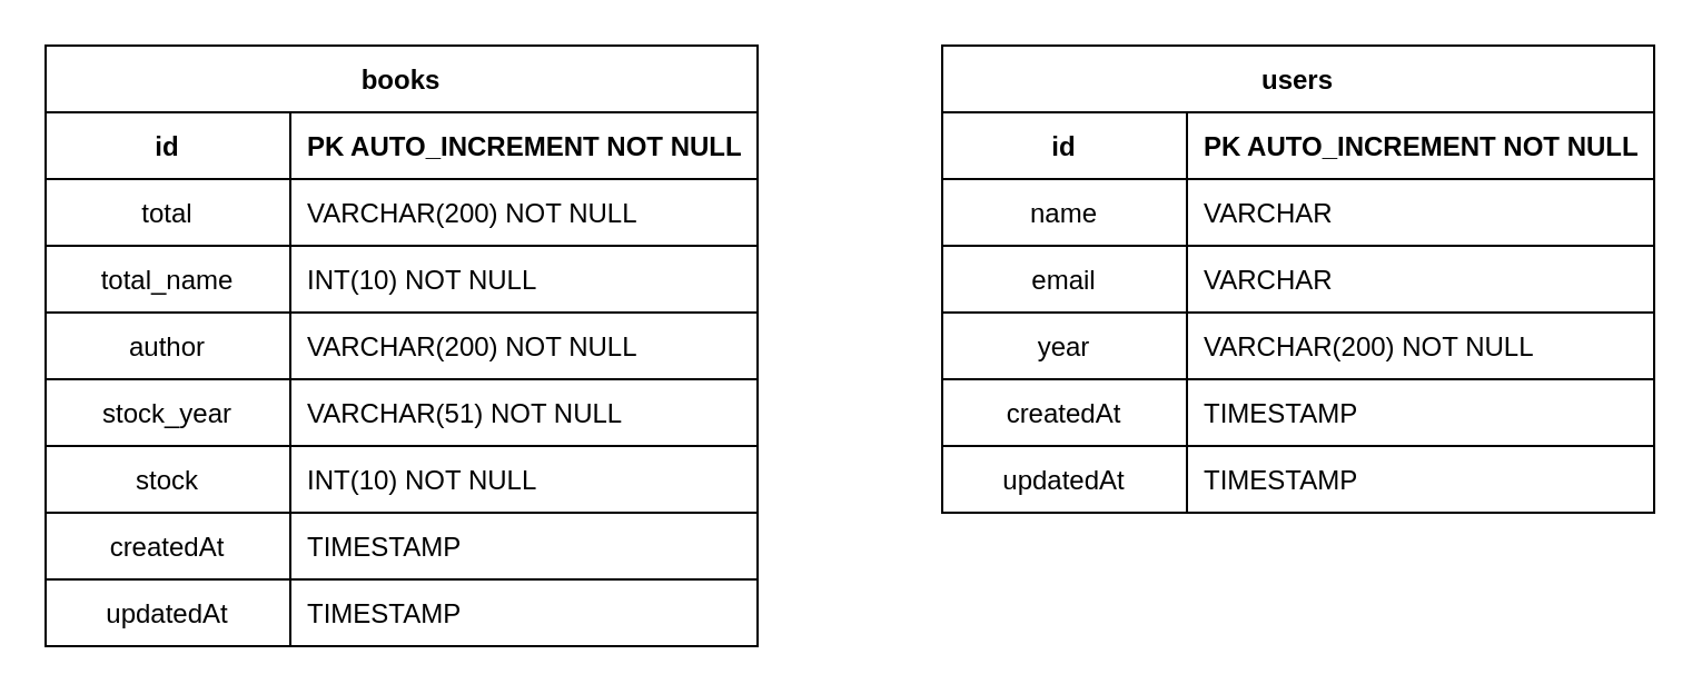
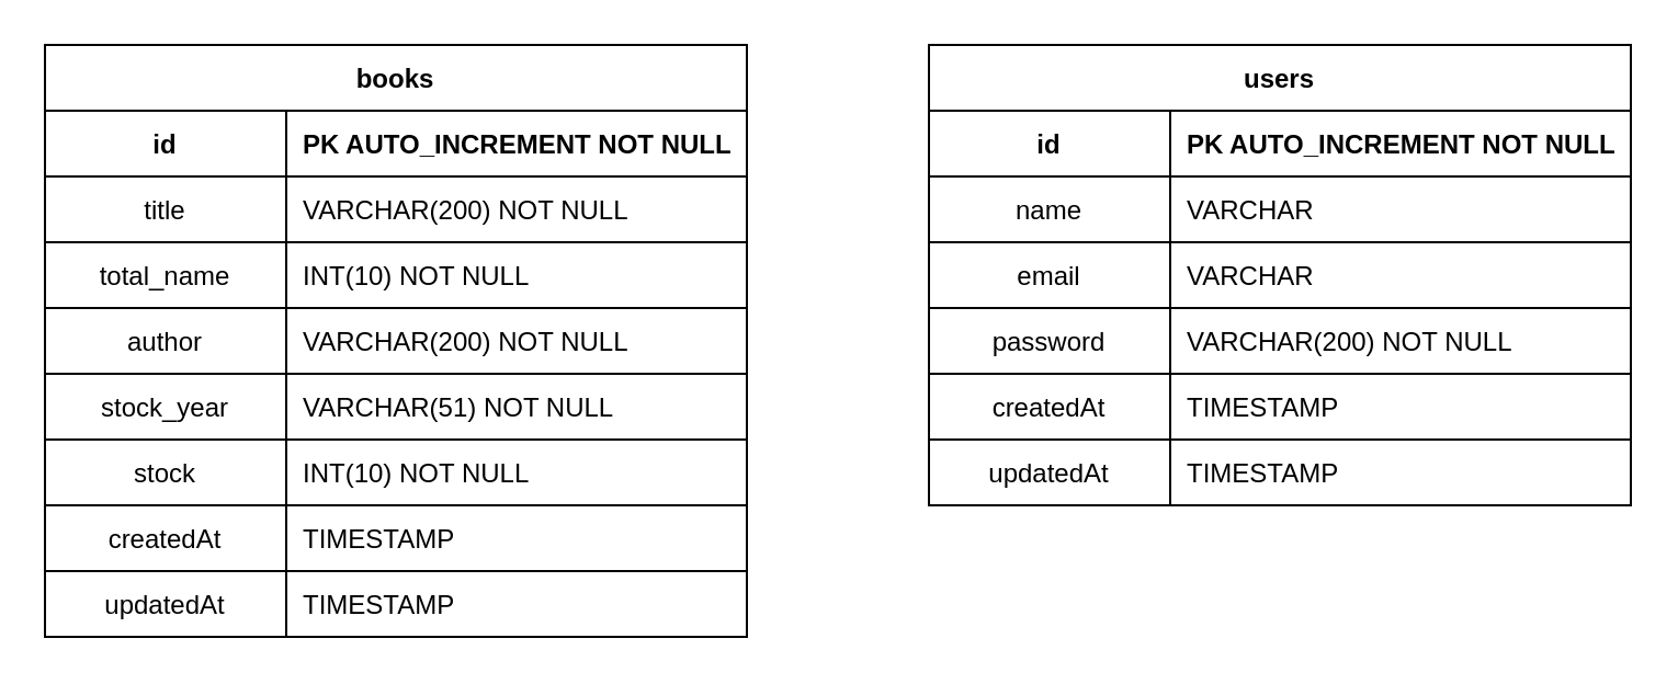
  <mxCell id="0" />
  <mxCell id="1" parent="0" />
  <mxCell id="2" value="books" style="shape=table;startSize=30;container=1;collapsible=1;childLayout=tableLayout;fixedRows=1;rowLines=0;fontStyle=1;align=center;resizeLast=1;" parent="1" vertex="1"><mxGeometry x="20" y="20" width="320" height="270" as="geometry"><mxRectangle x="60" y="130" width="70" height="30" as="alternateBounds" /></mxGeometry></mxCell>
  <mxCell id="3" value="" style="shape=tableRow;horizontal=0;startSize=0;swimlaneHead=0;swimlaneBody=0;fillColor=none;collapsible=0;dropTarget=0;points=[[0,0.5],[1,0.5]];portConstraint=eastwest;top=0;left=0;right=0;bottom=1;" parent="2" vertex="1"><mxGeometry y="30" width="320" height="30" as="geometry" /></mxCell>
  <mxCell id="4" value="id" style="shape=partialRectangle;connectable=0;fillColor=none;top=0;left=0;bottom=0;right=0;fontStyle=1;overflow=hidden;" parent="3" vertex="1"><mxGeometry width="110.0" height="30" as="geometry"><mxRectangle width="110.0" height="30" as="alternateBounds" /></mxGeometry></mxCell>
  <mxCell id="5" value="PK AUTO_INCREMENT NOT NULL" style="shape=partialRectangle;connectable=0;fillColor=none;top=0;left=0;bottom=0;right=0;align=left;spacingLeft=6;fontStyle=1;overflow=hidden;" parent="3" vertex="1"><mxGeometry x="110.0" width="210.0" height="30" as="geometry"><mxRectangle width="210.0" height="30" as="alternateBounds" /></mxGeometry></mxCell>
  <mxCell id="6" value="" style="shape=tableRow;horizontal=0;startSize=0;swimlaneHead=0;swimlaneBody=0;fillColor=none;collapsible=0;dropTarget=0;points=[[0,0.5],[1,0.5]];portConstraint=eastwest;top=0;left=0;right=0;bottom=1;" parent="2" vertex="1"><mxGeometry y="60" width="320" height="30" as="geometry" /></mxCell>
- <mxCell id="7" value="total" style="shape=partialRectangle;connectable=0;fillColor=none;top=0;left=0;bottom=0;right=0;fontStyle=0;overflow=hidden;" parent="6" vertex="1"><mxGeometry width="110.0" height="30" as="geometry"><mxRectangle width="110.0" height="30" as="alternateBounds" /></mxGeometry></mxCell>
+ <mxCell id="7" value="title" style="shape=partialRectangle;connectable=0;fillColor=none;top=0;left=0;bottom=0;right=0;fontStyle=0;overflow=hidden;" parent="6" vertex="1"><mxGeometry width="110.0" height="30" as="geometry"><mxRectangle width="110.0" height="30" as="alternateBounds" /></mxGeometry></mxCell>
  <mxCell id="8" value="VARCHAR(200) NOT NULL" style="shape=partialRectangle;connectable=0;fillColor=none;top=0;left=0;bottom=0;right=0;align=left;spacingLeft=6;fontStyle=0;overflow=hidden;" parent="6" vertex="1"><mxGeometry x="110.0" width="210.0" height="30" as="geometry"><mxRectangle width="210.0" height="30" as="alternateBounds" /></mxGeometry></mxCell>
  <mxCell id="9" value="" style="shape=tableRow;horizontal=0;startSize=0;swimlaneHead=0;swimlaneBody=0;fillColor=none;collapsible=0;dropTarget=0;points=[[0,0.5],[1,0.5]];portConstraint=eastwest;top=0;left=0;right=0;bottom=1;" parent="2" vertex="1"><mxGeometry y="90" width="320" height="30" as="geometry" /></mxCell>
  <mxCell id="10" value="total_name" style="shape=partialRectangle;connectable=0;fillColor=none;top=0;left=0;bottom=0;right=0;fontStyle=0;overflow=hidden;" parent="9" vertex="1"><mxGeometry width="110.0" height="30" as="geometry"><mxRectangle width="110.0" height="30" as="alternateBounds" /></mxGeometry></mxCell>
  <mxCell id="11" value="INT(10) NOT NULL" style="shape=partialRectangle;connectable=0;fillColor=none;top=0;left=0;bottom=0;right=0;align=left;spacingLeft=6;fontStyle=0;overflow=hidden;" parent="9" vertex="1"><mxGeometry x="110.0" width="210.0" height="30" as="geometry"><mxRectangle width="210.0" height="30" as="alternateBounds" /></mxGeometry></mxCell>
  <mxCell id="12" value="" style="shape=tableRow;horizontal=0;startSize=0;swimlaneHead=0;swimlaneBody=0;fillColor=none;collapsible=0;dropTarget=0;points=[[0,0.5],[1,0.5]];portConstraint=eastwest;top=0;left=0;right=0;bottom=1;" parent="2" vertex="1"><mxGeometry y="120" width="320" height="30" as="geometry" /></mxCell>
  <mxCell id="13" value="author" style="shape=partialRectangle;connectable=0;fillColor=none;top=0;left=0;bottom=0;right=0;fontStyle=0;overflow=hidden;" parent="12" vertex="1"><mxGeometry width="110.0" height="30" as="geometry"><mxRectangle width="110.0" height="30" as="alternateBounds" /></mxGeometry></mxCell>
  <mxCell id="14" value="VARCHAR(200) NOT NULL" style="shape=partialRectangle;connectable=0;fillColor=none;top=0;left=0;bottom=0;right=0;align=left;spacingLeft=6;fontStyle=0;overflow=hidden;" parent="12" vertex="1"><mxGeometry x="110.0" width="210.0" height="30" as="geometry"><mxRectangle width="210.0" height="30" as="alternateBounds" /></mxGeometry></mxCell>
  <mxCell id="15" value="" style="shape=tableRow;horizontal=0;startSize=0;swimlaneHead=0;swimlaneBody=0;fillColor=none;collapsible=0;dropTarget=0;points=[[0,0.5],[1,0.5]];portConstraint=eastwest;top=0;left=0;right=0;bottom=1;" parent="2" vertex="1"><mxGeometry y="150" width="320" height="30" as="geometry" /></mxCell>
  <mxCell id="16" value="stock_year" style="shape=partialRectangle;connectable=0;fillColor=none;top=0;left=0;bottom=0;right=0;fontStyle=0;overflow=hidden;" parent="15" vertex="1"><mxGeometry width="110.0" height="30" as="geometry"><mxRectangle width="110.0" height="30" as="alternateBounds" /></mxGeometry></mxCell>
  <mxCell id="17" value="VARCHAR(51) NOT NULL" style="shape=partialRectangle;connectable=0;fillColor=none;top=0;left=0;bottom=0;right=0;align=left;spacingLeft=6;fontStyle=0;overflow=hidden;" parent="15" vertex="1"><mxGeometry x="110.0" width="210.0" height="30" as="geometry"><mxRectangle width="210.0" height="30" as="alternateBounds" /></mxGeometry></mxCell>
  <mxCell id="18" value="" style="shape=tableRow;horizontal=0;startSize=0;swimlaneHead=0;swimlaneBody=0;fillColor=none;collapsible=0;dropTarget=0;points=[[0,0.5],[1,0.5]];portConstraint=eastwest;top=0;left=0;right=0;bottom=1;" parent="2" vertex="1"><mxGeometry y="180" width="320" height="30" as="geometry" /></mxCell>
  <mxCell id="19" value="stock" style="shape=partialRectangle;connectable=0;fillColor=none;top=0;left=0;bottom=0;right=0;fontStyle=0;overflow=hidden;" parent="18" vertex="1"><mxGeometry width="110.0" height="30" as="geometry"><mxRectangle width="110.0" height="30" as="alternateBounds" /></mxGeometry></mxCell>
  <mxCell id="20" value="INT(10) NOT NULL" style="shape=partialRectangle;connectable=0;fillColor=none;top=0;left=0;bottom=0;right=0;align=left;spacingLeft=6;fontStyle=0;overflow=hidden;" parent="18" vertex="1"><mxGeometry x="110.0" width="210.0" height="30" as="geometry"><mxRectangle width="210.0" height="30" as="alternateBounds" /></mxGeometry></mxCell>
  <mxCell id="21" value="" style="shape=tableRow;horizontal=0;startSize=0;swimlaneHead=0;swimlaneBody=0;fillColor=none;collapsible=0;dropTarget=0;points=[[0,0.5],[1,0.5]];portConstraint=eastwest;top=0;left=0;right=0;bottom=1;" parent="2" vertex="1"><mxGeometry y="210" width="320" height="30" as="geometry" /></mxCell>
  <mxCell id="22" value="createdAt" style="shape=partialRectangle;connectable=0;fillColor=none;top=0;left=0;bottom=0;right=0;fontStyle=0;overflow=hidden;" parent="21" vertex="1"><mxGeometry width="110.0" height="30" as="geometry"><mxRectangle width="110.0" height="30" as="alternateBounds" /></mxGeometry></mxCell>
  <mxCell id="23" value="TIMESTAMP" style="shape=partialRectangle;connectable=0;fillColor=none;top=0;left=0;bottom=0;right=0;align=left;spacingLeft=6;fontStyle=0;overflow=hidden;" parent="21" vertex="1"><mxGeometry x="110.0" width="210.0" height="30" as="geometry"><mxRectangle width="210.0" height="30" as="alternateBounds" /></mxGeometry></mxCell>
  <mxCell id="24" value="" style="shape=tableRow;horizontal=0;startSize=0;swimlaneHead=0;swimlaneBody=0;fillColor=none;collapsible=0;dropTarget=0;points=[[0,0.5],[1,0.5]];portConstraint=eastwest;top=0;left=0;right=0;bottom=1;" parent="2" vertex="1"><mxGeometry y="240" width="320" height="30" as="geometry" /></mxCell>
  <mxCell id="25" value="updatedAt" style="shape=partialRectangle;connectable=0;fillColor=none;top=0;left=0;bottom=0;right=0;fontStyle=0;overflow=hidden;" parent="24" vertex="1"><mxGeometry width="110.0" height="30" as="geometry"><mxRectangle width="110.0" height="30" as="alternateBounds" /></mxGeometry></mxCell>
  <mxCell id="26" value="TIMESTAMP" style="shape=partialRectangle;connectable=0;fillColor=none;top=0;left=0;bottom=0;right=0;align=left;spacingLeft=6;fontStyle=0;overflow=hidden;" parent="24" vertex="1"><mxGeometry x="110.0" width="210.0" height="30" as="geometry"><mxRectangle width="210.0" height="30" as="alternateBounds" /></mxGeometry></mxCell>
  <mxCell id="27" value="users" style="shape=table;startSize=30;container=1;collapsible=1;childLayout=tableLayout;fixedRows=1;rowLines=0;fontStyle=1;align=center;resizeLast=1;" parent="1" vertex="1"><mxGeometry x="423" y="20" width="320" height="210" as="geometry"><mxRectangle x="463" y="130" width="67" height="30" as="alternateBounds" /></mxGeometry></mxCell>
  <mxCell id="28" value="" style="shape=tableRow;horizontal=0;startSize=0;swimlaneHead=0;swimlaneBody=0;fillColor=none;collapsible=0;dropTarget=0;points=[[0,0.5],[1,0.5]];portConstraint=eastwest;top=0;left=0;right=0;bottom=1;" parent="27" vertex="1"><mxGeometry y="30" width="320" height="30" as="geometry" /></mxCell>
  <mxCell id="29" value="id" style="shape=partialRectangle;connectable=0;fillColor=none;top=0;left=0;bottom=0;right=0;fontStyle=1;overflow=hidden;" parent="28" vertex="1"><mxGeometry width="110.0" height="30" as="geometry"><mxRectangle width="110.0" height="30" as="alternateBounds" /></mxGeometry></mxCell>
  <mxCell id="30" value="PK AUTO_INCREMENT NOT NULL" style="shape=partialRectangle;connectable=0;fillColor=none;top=0;left=0;bottom=0;right=0;align=left;spacingLeft=6;fontStyle=1;overflow=hidden;" parent="28" vertex="1"><mxGeometry x="110.0" width="210.0" height="30" as="geometry"><mxRectangle width="210.0" height="30" as="alternateBounds" /></mxGeometry></mxCell>
  <mxCell id="31" value="" style="shape=tableRow;horizontal=0;startSize=0;swimlaneHead=0;swimlaneBody=0;fillColor=none;collapsible=0;dropTarget=0;points=[[0,0.5],[1,0.5]];portConstraint=eastwest;top=0;left=0;right=0;bottom=1;" parent="27" vertex="1"><mxGeometry y="60" width="320" height="30" as="geometry" /></mxCell>
  <mxCell id="32" value="name" style="shape=partialRectangle;connectable=0;fillColor=none;top=0;left=0;bottom=0;right=0;fontStyle=0;overflow=hidden;" parent="31" vertex="1"><mxGeometry width="110.0" height="30" as="geometry"><mxRectangle width="110.0" height="30" as="alternateBounds" /></mxGeometry></mxCell>
  <mxCell id="33" value="VARCHAR" style="shape=partialRectangle;connectable=0;fillColor=none;top=0;left=0;bottom=0;right=0;align=left;spacingLeft=6;fontStyle=0;overflow=hidden;" parent="31" vertex="1"><mxGeometry x="110.0" width="210.0" height="30" as="geometry"><mxRectangle width="210.0" height="30" as="alternateBounds" /></mxGeometry></mxCell>
  <mxCell id="34" value="" style="shape=tableRow;horizontal=0;startSize=0;swimlaneHead=0;swimlaneBody=0;fillColor=none;collapsible=0;dropTarget=0;points=[[0,0.5],[1,0.5]];portConstraint=eastwest;top=0;left=0;right=0;bottom=1;" parent="27" vertex="1"><mxGeometry y="90" width="320" height="30" as="geometry" /></mxCell>
  <mxCell id="35" value="email" style="shape=partialRectangle;connectable=0;fillColor=none;top=0;left=0;bottom=0;right=0;fontStyle=0;overflow=hidden;" parent="34" vertex="1"><mxGeometry width="110.0" height="30" as="geometry"><mxRectangle width="110.0" height="30" as="alternateBounds" /></mxGeometry></mxCell>
  <mxCell id="36" value="VARCHAR" style="shape=partialRectangle;connectable=0;fillColor=none;top=0;left=0;bottom=0;right=0;align=left;spacingLeft=6;fontStyle=0;overflow=hidden;" parent="34" vertex="1"><mxGeometry x="110.0" width="210.0" height="30" as="geometry"><mxRectangle width="210.0" height="30" as="alternateBounds" /></mxGeometry></mxCell>
  <mxCell id="37" value="" style="shape=tableRow;horizontal=0;startSize=0;swimlaneHead=0;swimlaneBody=0;fillColor=none;collapsible=0;dropTarget=0;points=[[0,0.5],[1,0.5]];portConstraint=eastwest;top=0;left=0;right=0;bottom=1;" parent="27" vertex="1"><mxGeometry y="120" width="320" height="30" as="geometry" /></mxCell>
- <mxCell id="38" value="year" style="shape=partialRectangle;connectable=0;fillColor=none;top=0;left=0;bottom=0;right=0;fontStyle=0;overflow=hidden;" parent="37" vertex="1"><mxGeometry width="110.0" height="30" as="geometry"><mxRectangle width="110.0" height="30" as="alternateBounds" /></mxGeometry></mxCell>
+ <mxCell id="38" value="password" style="shape=partialRectangle;connectable=0;fillColor=none;top=0;left=0;bottom=0;right=0;fontStyle=0;overflow=hidden;" parent="37" vertex="1"><mxGeometry width="110.0" height="30" as="geometry"><mxRectangle width="110.0" height="30" as="alternateBounds" /></mxGeometry></mxCell>
  <mxCell id="39" value="VARCHAR(200) NOT NULL" style="shape=partialRectangle;connectable=0;fillColor=none;top=0;left=0;bottom=0;right=0;align=left;spacingLeft=6;fontStyle=0;overflow=hidden;" parent="37" vertex="1"><mxGeometry x="110.0" width="210.0" height="30" as="geometry"><mxRectangle width="210.0" height="30" as="alternateBounds" /></mxGeometry></mxCell>
  <mxCell id="40" value="" style="shape=tableRow;horizontal=0;startSize=0;swimlaneHead=0;swimlaneBody=0;fillColor=none;collapsible=0;dropTarget=0;points=[[0,0.5],[1,0.5]];portConstraint=eastwest;top=0;left=0;right=0;bottom=1;" parent="27" vertex="1"><mxGeometry y="150" width="320" height="30" as="geometry" /></mxCell>
  <mxCell id="41" value="createdAt" style="shape=partialRectangle;connectable=0;fillColor=none;top=0;left=0;bottom=0;right=0;fontStyle=0;overflow=hidden;" parent="40" vertex="1"><mxGeometry width="110.0" height="30" as="geometry"><mxRectangle width="110.0" height="30" as="alternateBounds" /></mxGeometry></mxCell>
  <mxCell id="42" value="TIMESTAMP" style="shape=partialRectangle;connectable=0;fillColor=none;top=0;left=0;bottom=0;right=0;align=left;spacingLeft=6;fontStyle=0;overflow=hidden;" parent="40" vertex="1"><mxGeometry x="110.0" width="210.0" height="30" as="geometry"><mxRectangle width="210.0" height="30" as="alternateBounds" /></mxGeometry></mxCell>
  <mxCell id="43" value="" style="shape=tableRow;horizontal=0;startSize=0;swimlaneHead=0;swimlaneBody=0;fillColor=none;collapsible=0;dropTarget=0;points=[[0,0.5],[1,0.5]];portConstraint=eastwest;top=0;left=0;right=0;bottom=1;" parent="27" vertex="1"><mxGeometry y="180" width="320" height="30" as="geometry" /></mxCell>
  <mxCell id="44" value="updatedAt" style="shape=partialRectangle;connectable=0;fillColor=none;top=0;left=0;bottom=0;right=0;fontStyle=0;overflow=hidden;" parent="43" vertex="1"><mxGeometry width="110.0" height="30" as="geometry"><mxRectangle width="110.0" height="30" as="alternateBounds" /></mxGeometry></mxCell>
  <mxCell id="45" value="TIMESTAMP" style="shape=partialRectangle;connectable=0;fillColor=none;top=0;left=0;bottom=0;right=0;align=left;spacingLeft=6;fontStyle=0;overflow=hidden;" parent="43" vertex="1"><mxGeometry x="110.0" width="210.0" height="30" as="geometry"><mxRectangle width="210.0" height="30" as="alternateBounds" /></mxGeometry></mxCell>
